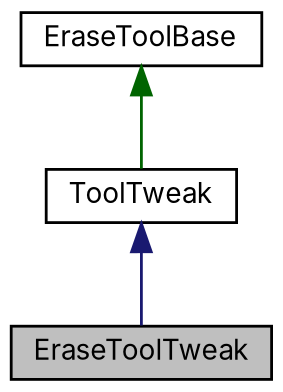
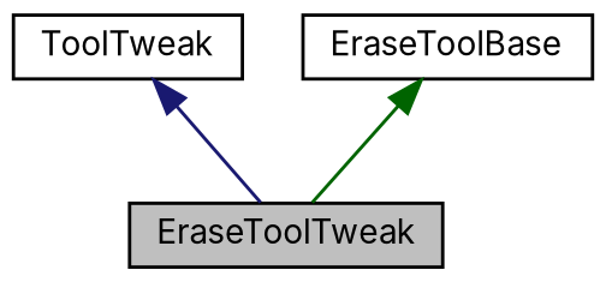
  digraph {
    fontname=Inter
    node [color=black fillcolor=white fontname=Inter fontsize=10 shape=record style=filled]
    edge [dir=back fontname=Inter fontsize=10 labelfontname=Helvetica labelfontsize=10 style=solid]
    n1 [fillcolor=grey75 fontcolor=black height=0.2 label=EraseToolTweak width=0.4]
    n2 [height=0.2 label=ToolTweak width=0.4]
    n3 [height=0.2 label=EraseToolBase width=0.4]
    n2 -> n1 [color=midnightblue]
-   n3 -> n2 [color=darkgreen]
+   n3 -> n1 [color=darkgreen]
  }
